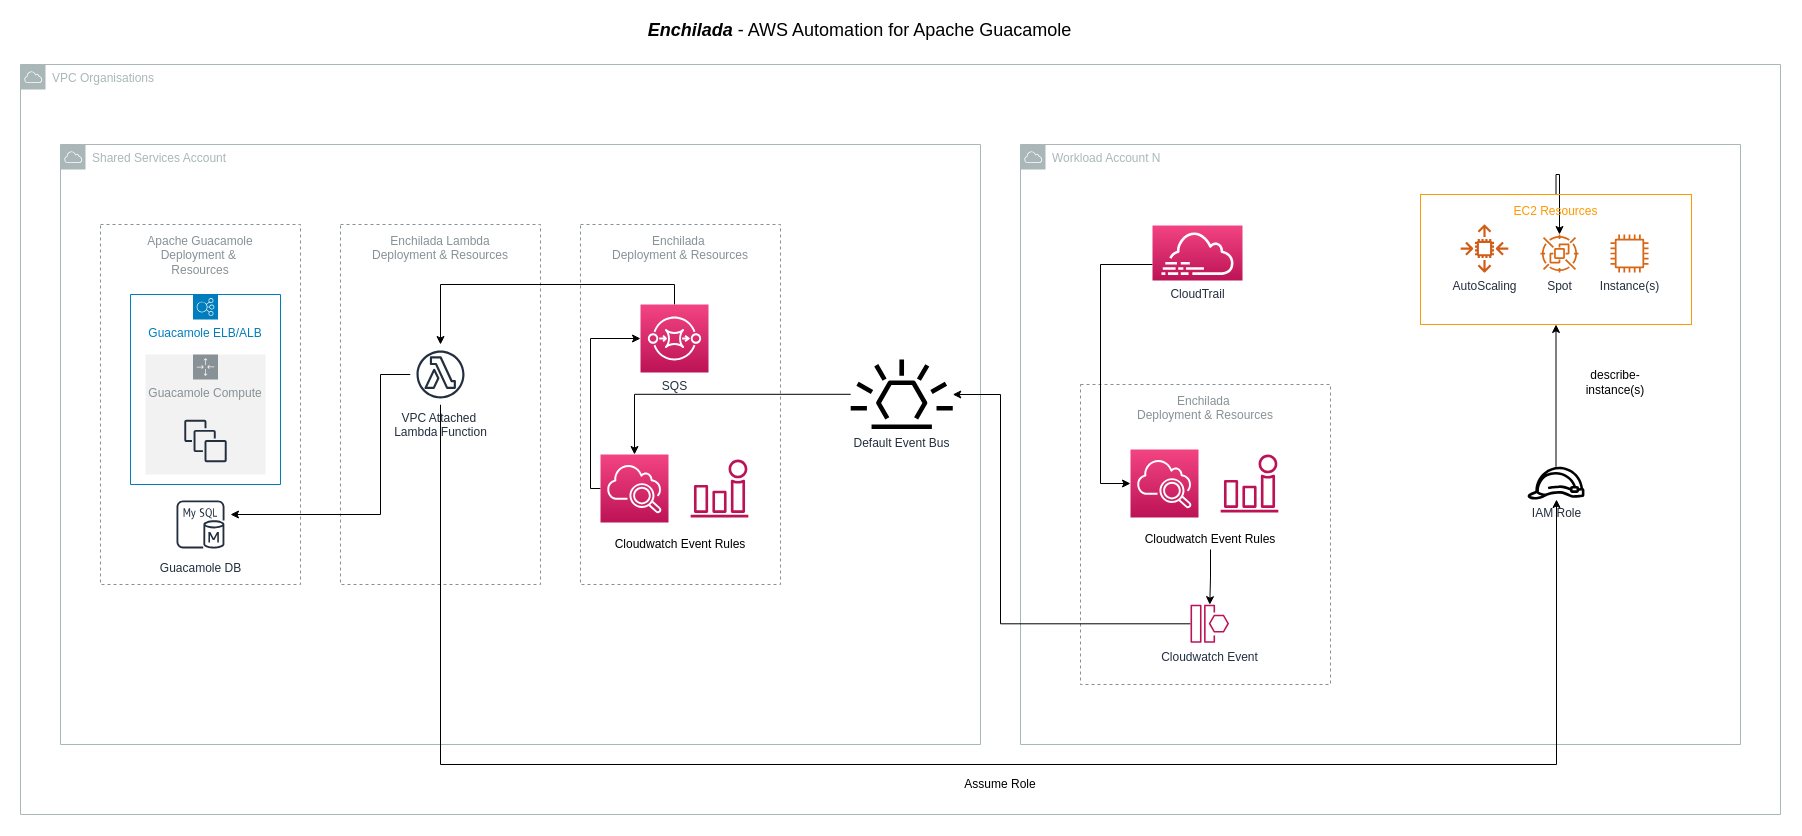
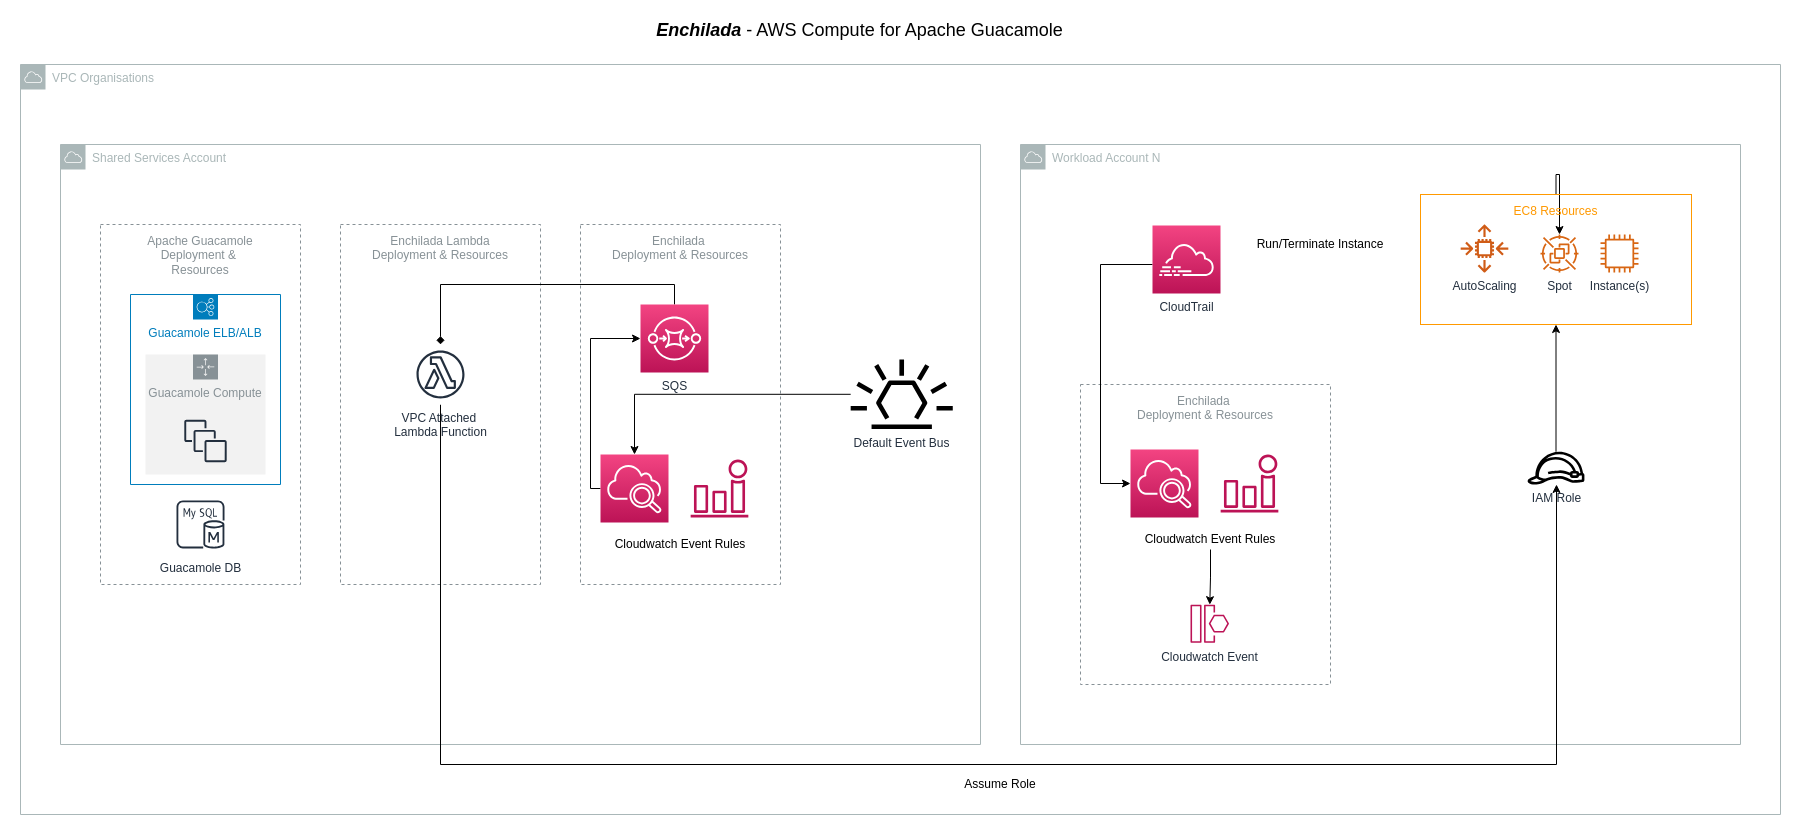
  <mxCell id="0" />
  <mxCell id="1" parent="0" />
  <mxCell id="2" value="VPC Organisations" style="outlineConnect=0;gradientColor=none;html=1;whiteSpace=wrap;fontSize=12;fontStyle=0;shape=mxgraph.aws4.group;grIcon=mxgraph.aws4.group_aws_cloud;strokeColor=#AAB7B8;fillColor=none;verticalAlign=top;align=left;spacingLeft=30;fontColor=#AAB7B8;dashed=0;" vertex="1" parent="1"><mxGeometry x="20" y="64" width="1760" height="750" as="geometry" /></mxCell>
  <mxCell id="3" value="Shared Services Account" style="outlineConnect=0;gradientColor=none;html=1;whiteSpace=wrap;fontSize=12;fontStyle=0;shape=mxgraph.aws4.group;grIcon=mxgraph.aws4.group_aws_cloud;strokeColor=#AAB7B8;fillColor=none;verticalAlign=top;align=left;spacingLeft=30;fontColor=#AAB7B8;dashed=0;" vertex="1" parent="1"><mxGeometry x="60" y="144" width="920" height="600" as="geometry" /></mxCell>
  <mxCell id="4" value="Workload Account N" style="outlineConnect=0;gradientColor=none;html=1;whiteSpace=wrap;fontSize=12;fontStyle=0;shape=mxgraph.aws4.group;grIcon=mxgraph.aws4.group_aws_cloud;strokeColor=#AAB7B8;fillColor=none;verticalAlign=top;align=left;spacingLeft=30;fontColor=#AAB7B8;dashed=0;" vertex="1" parent="1"><mxGeometry x="1020" y="144" width="720" height="600" as="geometry" /></mxCell>
  <mxCell id="5" value="Apache Guacamole&lt;br&gt;Deployment &amp;amp;&amp;nbsp;&lt;br&gt;Resources" style="outlineConnect=0;gradientColor=none;html=1;whiteSpace=wrap;fontSize=12;fontStyle=0;strokeColor=#879196;fillColor=none;verticalAlign=top;align=center;fontColor=#879196;dashed=1;spacingTop=3;" vertex="1" parent="1"><mxGeometry x="100" y="224" width="200" height="360" as="geometry" /></mxCell>
  <mxCell id="6" value="Enchilada Lambda&lt;br&gt;Deployment &amp;amp; Resources" style="outlineConnect=0;gradientColor=none;html=1;whiteSpace=wrap;fontSize=12;fontStyle=0;strokeColor=#879196;fillColor=none;verticalAlign=top;align=center;fontColor=#879196;dashed=1;spacingTop=3;" vertex="1" parent="1"><mxGeometry x="340" y="224" width="200" height="360" as="geometry" /></mxCell>
  <mxCell id="7" value="Enchilada&amp;nbsp;&lt;br&gt;Deployment &amp;amp; Resources" style="outlineConnect=0;gradientColor=none;html=1;whiteSpace=wrap;fontSize=12;fontStyle=0;strokeColor=#879196;fillColor=none;verticalAlign=top;align=center;fontColor=#879196;dashed=1;spacingTop=3;" vertex="1" parent="1"><mxGeometry x="580" y="224" width="200" height="360" as="geometry" /></mxCell>
  <mxCell id="8" style="edgeStyle=orthogonalEdgeStyle;rounded=0;orthogonalLoop=1;jettySize=auto;html=1;entryX=0.5;entryY=0;entryDx=0;entryDy=0;entryPerimeter=0;" edge="1" parent="1" source="9" target="20"><mxGeometry relative="1" as="geometry" /></mxCell>
  <mxCell id="9" value="Default Event Bus" style="outlineConnect=0;fontColor=#232F3E;gradientColor=none;strokeColor=none;dashed=0;verticalLabelPosition=bottom;verticalAlign=top;align=center;html=1;fontSize=12;fontStyle=0;aspect=fixed;pointerEvents=1;shape=mxgraph.aws4.eventbridge_default_event_bus_resource;fillColor=#000000;" vertex="1" parent="1"><mxGeometry x="850" y="359" width="102.45" height="69.61" as="geometry" /></mxCell>
- <mxCell id="10" style="edgeStyle=orthogonalEdgeStyle;rounded=0;orthogonalLoop=1;jettySize=auto;html=1;" edge="1" parent="1" source="12" target="13"><mxGeometry relative="1" as="geometry"><Array as="points"><mxPoint x="380" y="374" /><mxPoint x="380" y="514" /></Array></mxGeometry></mxCell>
  <mxCell id="11" style="edgeStyle=orthogonalEdgeStyle;rounded=0;orthogonalLoop=1;jettySize=auto;html=1;" edge="1" parent="1" source="12" target="39"><mxGeometry relative="1" as="geometry"><Array as="points"><mxPoint x="440" y="764" /><mxPoint x="1556" y="764" /></Array></mxGeometry></mxCell>
  <mxCell id="12" value="VPC Attached&amp;nbsp;&lt;br&gt;Lambda Function" style="outlineConnect=0;fontColor=#232F3E;gradientColor=none;strokeColor=#232F3E;fillColor=#ffffff;dashed=0;verticalLabelPosition=bottom;verticalAlign=top;align=center;html=1;fontSize=12;fontStyle=0;aspect=fixed;shape=mxgraph.aws4.resourceIcon;resIcon=mxgraph.aws4.lambda_function;" vertex="1" parent="1"><mxGeometry x="410" y="344" width="60" height="60" as="geometry" /></mxCell>
  <mxCell id="13" value="Guacamole DB" style="outlineConnect=0;fontColor=#232F3E;gradientColor=none;strokeColor=#232F3E;fillColor=#ffffff;dashed=0;verticalLabelPosition=bottom;verticalAlign=top;align=center;html=1;fontSize=12;fontStyle=0;aspect=fixed;shape=mxgraph.aws4.resourceIcon;resIcon=mxgraph.aws4.mysql_db_instance;" vertex="1" parent="1"><mxGeometry x="170" y="494" width="60" height="60" as="geometry" /></mxCell>
  <mxCell id="14" value="Guacamole ELB/ALB" style="outlineConnect=0;gradientColor=none;html=1;whiteSpace=wrap;fontSize=12;fontStyle=0;shape=mxgraph.aws4.groupCenter;grIcon=mxgraph.aws4.group_elastic_load_balancing;grStroke=1;strokeColor=#007DBC;fillColor=none;verticalAlign=top;align=center;fontColor=#007DBC;dashed=0;spacingTop=25;" vertex="1" parent="1"><mxGeometry x="130" y="294" width="150" height="190" as="geometry" /></mxCell>
  <mxCell id="15" value="Guacamole Compute" style="outlineConnect=0;html=1;whiteSpace=wrap;fontSize=12;fontStyle=0;shape=mxgraph.aws4.groupCenter;grIcon=mxgraph.aws4.group_auto_scaling_group;grStroke=0;strokeColor=#879196;verticalAlign=top;align=center;fontColor=#879196;dashed=0;spacingTop=25;fillColor=#F2F2F2;" vertex="1" parent="1"><mxGeometry x="145" y="354" width="120" height="120" as="geometry" /></mxCell>
  <mxCell id="16" value="" style="outlineConnect=0;fontColor=#232F3E;gradientColor=none;strokeColor=#232F3E;dashed=0;verticalLabelPosition=bottom;verticalAlign=top;align=center;html=1;fontSize=12;fontStyle=0;aspect=fixed;shape=mxgraph.aws4.resourceIcon;resIcon=mxgraph.aws4.instances;fillColor=none;" vertex="1" parent="1"><mxGeometry x="178.5" y="413.998" width="52.998" height="52.998" as="geometry" /></mxCell>
- <mxCell id="17" style="edgeStyle=orthogonalEdgeStyle;rounded=0;orthogonalLoop=1;jettySize=auto;html=1;" edge="1" parent="1" source="18" target="12"><mxGeometry relative="1" as="geometry"><Array as="points"><mxPoint x="674" y="284" /><mxPoint x="440" y="284" /></Array></mxGeometry></mxCell>
+ <mxCell id="17" style="edgeStyle=orthogonalEdgeStyle;rounded=0;orthogonalLoop=1;jettySize=auto;html=1;endArrow=diamond;" edge="1" parent="1" source="18" target="12"><mxGeometry relative="1" as="geometry"><Array as="points"><mxPoint x="674" y="284" /><mxPoint x="440" y="284" /></Array></mxGeometry></mxCell>
  <mxCell id="18" value="SQS" style="points=[[0,0,0],[0.25,0,0],[0.5,0,0],[0.75,0,0],[1,0,0],[0,1,0],[0.25,1,0],[0.5,1,0],[0.75,1,0],[1,1,0],[0,0.25,0],[0,0.5,0],[0,0.75,0],[1,0.25,0],[1,0.5,0],[1,0.75,0]];outlineConnect=0;fontColor=#232F3E;gradientColor=#F34482;gradientDirection=north;fillColor=#BC1356;strokeColor=#ffffff;dashed=0;verticalLabelPosition=bottom;verticalAlign=top;align=center;html=1;fontSize=12;fontStyle=0;aspect=fixed;shape=mxgraph.aws4.resourceIcon;resIcon=mxgraph.aws4.sqs;" vertex="1" parent="1"><mxGeometry x="640" y="304" width="68" height="68" as="geometry" /></mxCell>
  <mxCell id="19" value="" style="edgeStyle=orthogonalEdgeStyle;rounded=0;orthogonalLoop=1;jettySize=auto;html=1;entryX=0;entryY=0.5;entryDx=0;entryDy=0;entryPerimeter=0;" edge="1" parent="1" source="20" target="18"><mxGeometry relative="1" as="geometry"><Array as="points"><mxPoint x="590" y="488" /><mxPoint x="590" y="338" /></Array></mxGeometry></mxCell>
  <mxCell id="20" value="" style="points=[[0,0,0],[0.25,0,0],[0.5,0,0],[0.75,0,0],[1,0,0],[0,1,0],[0.25,1,0],[0.5,1,0],[0.75,1,0],[1,1,0],[0,0.25,0],[0,0.5,0],[0,0.75,0],[1,0.25,0],[1,0.5,0],[1,0.75,0]];points=[[0,0,0],[0.25,0,0],[0.5,0,0],[0.75,0,0],[1,0,0],[0,1,0],[0.25,1,0],[0.5,1,0],[0.75,1,0],[1,1,0],[0,0.25,0],[0,0.5,0],[0,0.75,0],[1,0.25,0],[1,0.5,0],[1,0.75,0]];outlineConnect=0;fontColor=#232F3E;gradientColor=#F34482;gradientDirection=north;fillColor=#BC1356;strokeColor=#ffffff;dashed=0;verticalLabelPosition=bottom;verticalAlign=top;align=center;html=1;fontSize=12;fontStyle=0;aspect=fixed;shape=mxgraph.aws4.resourceIcon;resIcon=mxgraph.aws4.cloudwatch_2;" vertex="1" parent="1"><mxGeometry x="600" y="454" width="68" height="68" as="geometry" /></mxCell>
  <mxCell id="21" value="" style="outlineConnect=0;fontColor=#232F3E;gradientColor=none;fillColor=#BC1356;strokeColor=none;dashed=0;verticalLabelPosition=bottom;verticalAlign=top;align=center;html=1;fontSize=12;fontStyle=0;aspect=fixed;pointerEvents=1;shape=mxgraph.aws4.alarm;" vertex="1" parent="1"><mxGeometry x="690" y="459" width="58" height="58" as="geometry" /></mxCell>
  <mxCell id="22" value="Cloudwatch Event Rules" style="text;html=1;strokeColor=none;fillColor=none;align=center;verticalAlign=middle;whiteSpace=wrap;rounded=0;" vertex="1" parent="1"><mxGeometry x="610" y="534" width="140" height="20" as="geometry" /></mxCell>
  <mxCell id="23" value="Enchilada&amp;nbsp;&lt;br&gt;Deployment &amp;amp; Resources" style="outlineConnect=0;gradientColor=none;html=1;whiteSpace=wrap;fontSize=12;fontStyle=0;strokeColor=#879196;fillColor=none;verticalAlign=top;align=center;fontColor=#879196;dashed=1;spacingTop=3;" vertex="1" parent="1"><mxGeometry x="1080" y="384" width="250" height="300" as="geometry" /></mxCell>
  <mxCell id="24" value="" style="points=[[0,0,0],[0.25,0,0],[0.5,0,0],[0.75,0,0],[1,0,0],[0,1,0],[0.25,1,0],[0.5,1,0],[0.75,1,0],[1,1,0],[0,0.25,0],[0,0.5,0],[0,0.75,0],[1,0.25,0],[1,0.5,0],[1,0.75,0]];points=[[0,0,0],[0.25,0,0],[0.5,0,0],[0.75,0,0],[1,0,0],[0,1,0],[0.25,1,0],[0.5,1,0],[0.75,1,0],[1,1,0],[0,0.25,0],[0,0.5,0],[0,0.75,0],[1,0.25,0],[1,0.5,0],[1,0.75,0]];outlineConnect=0;fontColor=#232F3E;gradientColor=#F34482;gradientDirection=north;fillColor=#BC1356;strokeColor=#ffffff;dashed=0;verticalLabelPosition=bottom;verticalAlign=top;align=center;html=1;fontSize=12;fontStyle=0;aspect=fixed;shape=mxgraph.aws4.resourceIcon;resIcon=mxgraph.aws4.cloudwatch_2;" vertex="1" parent="1"><mxGeometry x="1130" y="449" width="68" height="68" as="geometry" /></mxCell>
  <mxCell id="25" value="" style="outlineConnect=0;fontColor=#232F3E;gradientColor=none;fillColor=#BC1356;strokeColor=none;dashed=0;verticalLabelPosition=bottom;verticalAlign=top;align=center;html=1;fontSize=12;fontStyle=0;aspect=fixed;pointerEvents=1;shape=mxgraph.aws4.alarm;" vertex="1" parent="1"><mxGeometry x="1220" y="454" width="58" height="58" as="geometry" /></mxCell>
  <mxCell id="26" style="edgeStyle=orthogonalEdgeStyle;rounded=0;orthogonalLoop=1;jettySize=auto;html=1;" edge="1" parent="1" source="27" target="29"><mxGeometry relative="1" as="geometry" /></mxCell>
  <mxCell id="27" value="Cloudwatch Event Rules" style="text;html=1;strokeColor=none;fillColor=none;align=center;verticalAlign=middle;whiteSpace=wrap;rounded=0;" vertex="1" parent="1"><mxGeometry x="1140" y="529" width="140" height="20" as="geometry" /></mxCell>
- <mxCell id="28" style="edgeStyle=orthogonalEdgeStyle;rounded=0;orthogonalLoop=1;jettySize=auto;html=1;" edge="1" parent="1" source="29" target="9"><mxGeometry relative="1" as="geometry"><Array as="points"><mxPoint x="1000" y="623" /><mxPoint x="1000" y="394" /></Array></mxGeometry></mxCell>
  <mxCell id="29" value="Cloudwatch Event" style="outlineConnect=0;fontColor=#232F3E;gradientColor=none;fillColor=#BC1356;strokeColor=none;dashed=0;verticalLabelPosition=bottom;verticalAlign=top;align=center;html=1;fontSize=12;fontStyle=0;aspect=fixed;pointerEvents=1;shape=mxgraph.aws4.event_resource;" vertex="1" parent="1"><mxGeometry x="1190" y="604" width="38.5" height="38.5" as="geometry" /></mxCell>
  <mxCell id="30" style="edgeStyle=orthogonalEdgeStyle;rounded=0;orthogonalLoop=1;jettySize=auto;html=1;" edge="1" parent="1" source="31" target="24"><mxGeometry relative="1" as="geometry"><Array as="points"><mxPoint x="1100" y="264" /><mxPoint x="1100" y="483" /></Array></mxGeometry></mxCell>
- <mxCell id="31" value="CloudTrail" style="points=[[0,0,0],[0.25,0,0],[0.5,0,0],[0.75,0,0],[1,0,0],[0,1,0],[0.25,1,0],[0.5,1,0],[0.75,1,0],[1,1,0],[0,0.25,0],[0,0.5,0],[0,0.75,0],[1,0.25,0],[1,0.5,0],[1,0.75,0]];points=[[0,0,0],[0.25,0,0],[0.5,0,0],[0.75,0,0],[1,0,0],[0,1,0],[0.25,1,0],[0.5,1,0],[0.75,1,0],[1,1,0],[0,0.25,0],[0,0.5,0],[0,0.75,0],[1,0.25,0],[1,0.5,0],[1,0.75,0]];outlineConnect=0;fontColor=#232F3E;gradientColor=#F34482;gradientDirection=north;fillColor=#BC1356;strokeColor=#ffffff;dashed=0;verticalLabelPosition=bottom;verticalAlign=top;align=center;html=1;fontSize=12;fontStyle=0;aspect=fixed;shape=mxgraph.aws4.resourceIcon;resIcon=mxgraph.aws4.cloudtrail;" vertex="1" parent="1"><mxGeometry x="1152" y="225" width="90" height="55" as="geometry" /></mxCell>
+ <mxCell id="31" value="CloudTrail" style="points=[[0,0,0],[0.25,0,0],[0.5,0,0],[0.75,0,0],[1,0,0],[0,1,0],[0.25,1,0],[0.5,1,0],[0.75,1,0],[1,1,0],[0,0.25,0],[0,0.5,0],[0,0.75,0],[1,0.25,0],[1,0.5,0],[1,0.75,0]];points=[[0,0,0],[0.25,0,0],[0.5,0,0],[0.75,0,0],[1,0,0],[0,1,0],[0.25,1,0],[0.5,1,0],[0.75,1,0],[1,1,0],[0,0.25,0],[0,0.5,0],[0,0.75,0],[1,0.25,0],[1,0.5,0],[1,0.75,0]];outlineConnect=0;fontColor=#232F3E;gradientColor=#F34482;gradientDirection=north;fillColor=#BC1356;strokeColor=#ffffff;dashed=0;verticalLabelPosition=bottom;verticalAlign=top;align=center;html=1;fontSize=12;fontStyle=0;aspect=fixed;shape=mxgraph.aws4.resourceIcon;resIcon=mxgraph.aws4.cloudtrail;" vertex="1" parent="1"><mxGeometry x="1152" y="225" width="68" height="68" as="geometry" /></mxCell>
  <mxCell id="32" value="AutoScaling" style="outlineConnect=0;fontColor=#232F3E;gradientColor=none;fillColor=#D05C17;strokeColor=none;dashed=0;verticalLabelPosition=bottom;verticalAlign=top;align=center;html=1;fontSize=12;fontStyle=0;aspect=fixed;pointerEvents=1;shape=mxgraph.aws4.auto_scaling2;" vertex="1" parent="1"><mxGeometry x="1460" y="224" width="48" height="48" as="geometry" /></mxCell>
  <mxCell id="33" value="Spot" style="outlineConnect=0;fontColor=#232F3E;gradientColor=none;fillColor=#D86613;strokeColor=none;dashed=0;verticalLabelPosition=bottom;verticalAlign=top;align=center;html=1;fontSize=12;fontStyle=0;aspect=fixed;pointerEvents=1;shape=mxgraph.aws4.spot_instance;" vertex="1" parent="1"><mxGeometry x="1540" y="234" width="38" height="38" as="geometry" /></mxCell>
- <mxCell id="34" value="Instance(s)" style="outlineConnect=0;fontColor=#232F3E;gradientColor=none;fillColor=#D86613;strokeColor=none;dashed=0;verticalLabelPosition=bottom;verticalAlign=top;align=center;html=1;fontSize=12;fontStyle=0;aspect=fixed;pointerEvents=1;shape=mxgraph.aws4.instance2;" vertex="1" parent="1"><mxGeometry x="1610" y="234" width="38" height="38" as="geometry" /></mxCell>
+ <mxCell id="34" value="Instance(s)" style="outlineConnect=0;fontColor=#232F3E;gradientColor=none;fillColor=#D86613;strokeColor=none;dashed=0;verticalLabelPosition=bottom;verticalAlign=top;align=center;html=1;fontSize=12;fontStyle=0;aspect=fixed;pointerEvents=1;shape=mxgraph.aws4.instance2;" vertex="1" parent="1"><mxGeometry x="1600" y="234" width="38" height="38" as="geometry" /></mxCell>
  <mxCell id="35" style="edgeStyle=orthogonalEdgeStyle;rounded=0;orthogonalLoop=1;jettySize=auto;html=1;" edge="1" parent="1" source="36" target="33"><mxGeometry relative="1" as="geometry" /></mxCell>
- <mxCell id="36" value="EC2 Resources" style="outlineConnect=0;gradientColor=none;html=1;whiteSpace=wrap;fontSize=12;fontStyle=0;strokeColor=#FF9900;fillColor=none;verticalAlign=top;align=center;fontColor=#FF9900;dashed=0;spacingTop=3;" vertex="1" parent="1"><mxGeometry x="1420" y="194" width="271" height="130" as="geometry" /></mxCell>
+ <mxCell id="36" value="EC8 Resources" style="outlineConnect=0;gradientColor=none;html=1;whiteSpace=wrap;fontSize=12;fontStyle=0;strokeColor=#FF9900;fillColor=none;verticalAlign=top;align=center;fontColor=#FF9900;dashed=0;spacingTop=3;" vertex="1" parent="1"><mxGeometry x="1420" y="194" width="271" height="130" as="geometry" /></mxCell>
+ <mxCell id="37" value="Run/Terminate Instance" style="text;html=1;strokeColor=none;fillColor=none;align=center;verticalAlign=middle;whiteSpace=wrap;rounded=0;" vertex="1" parent="1"><mxGeometry x="1250" y="234" width="140" height="20" as="geometry" /></mxCell>
  <mxCell id="38" style="edgeStyle=orthogonalEdgeStyle;rounded=0;orthogonalLoop=1;jettySize=auto;html=1;entryX=0.5;entryY=1;entryDx=0;entryDy=0;" edge="1" parent="1" source="39" target="36"><mxGeometry relative="1" as="geometry" /></mxCell>
- <mxCell id="39" value="IAM Role" style="outlineConnect=0;fontColor=#232F3E;gradientColor=none;strokeColor=none;dashed=0;verticalLabelPosition=bottom;verticalAlign=top;align=center;html=1;fontSize=12;fontStyle=0;aspect=fixed;pointerEvents=1;shape=mxgraph.aws4.role;fillColor=#000000;" vertex="1" parent="1"><mxGeometry x="1526.5" y="466.28" width="58" height="32.72" as="geometry" /></mxCell>
- <mxCell id="40" value="describe-instance(s)" style="text;html=1;strokeColor=none;fillColor=none;align=center;verticalAlign=middle;whiteSpace=wrap;rounded=0;" vertex="1" parent="1"><mxGeometry x="1560" y="372" width="110" height="20" as="geometry" /></mxCell>
+ <mxCell id="39" value="IAM Role" style="outlineConnect=0;fontColor=#232F3E;gradientColor=none;strokeColor=none;dashed=0;verticalLabelPosition=bottom;verticalAlign=top;align=center;html=1;fontSize=12;fontStyle=0;aspect=fixed;pointerEvents=1;shape=mxgraph.aws4.role;fillColor=#000000;" vertex="1" parent="1"><mxGeometry x="1526.5" y="451.28" width="58" height="32.72" as="geometry" /></mxCell>
  <mxCell id="41" value="Assume Role" style="text;html=1;strokeColor=none;fillColor=none;align=center;verticalAlign=middle;whiteSpace=wrap;rounded=0;" vertex="1" parent="1"><mxGeometry x="950" y="774" width="100" height="20" as="geometry" /></mxCell>
- <mxCell id="42" value="&lt;font style=&quot;font-size: 18px&quot;&gt;&lt;b&gt;&lt;i&gt;Enchilada &lt;/i&gt;&lt;/b&gt;- AWS Automation for Apache Guacamole&lt;/font&gt;" style="text;html=1;strokeColor=none;fillColor=none;align=center;verticalAlign=middle;whiteSpace=wrap;rounded=0;opacity=0;" vertex="1" parent="1"><mxGeometry x="544" y="20" width="631" height="20" as="geometry" /></mxCell>
+ <mxCell id="42" value="&lt;font style=&quot;font-size: 18px&quot;&gt;&lt;b&gt;&lt;i&gt;Enchilada &lt;/i&gt;&lt;/b&gt;- AWS Compute for Apache Guacamole&lt;/font&gt;" style="text;html=1;strokeColor=none;fillColor=none;align=center;verticalAlign=middle;whiteSpace=wrap;rounded=0;opacity=0;" vertex="1" parent="1"><mxGeometry x="544" y="20" width="631" height="20" as="geometry" /></mxCell>
